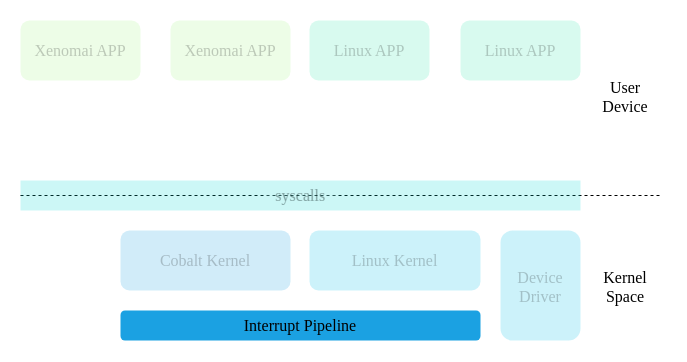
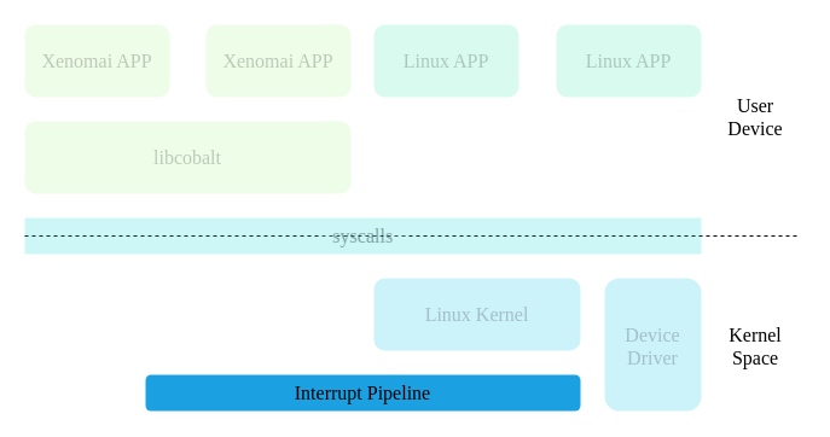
  <mxCell id="0" />
  <mxCell id="1" parent="0" />
  <mxCell id="2" value="" style="endArrow=none;dashed=1;html=1;fontFamily=Times New Roman;fontSize=16;fontStyle=0;fontColor=#000000;labelBackgroundColor=none;exitX=0;exitY=0.5;exitDx=0;exitDy=0;textOpacity=20;" parent="1" source="15" edge="1"><mxGeometry width="50" height="50" relative="1" as="geometry"><mxPoint x="-60" y="195" as="sourcePoint" /><mxPoint x="660.32" y="195" as="targetPoint" /></mxGeometry></mxCell>
  <mxCell id="3" value="&lt;font style=&quot;font-size: 16px;&quot;&gt;&lt;span style=&quot;font-size: 16px;&quot;&gt;syscalls&lt;/span&gt;&lt;/font&gt;" style="text;html=1;align=center;verticalAlign=middle;resizable=0;points=[];autosize=1;strokeColor=none;fillColor=#FFFFFF;fontFamily=Times New Roman;fontColor=#000000;fontStyle=0;fontSize=16;labelBackgroundColor=none;opacity=20;textOpacity=20;" parent="1" vertex="1"><mxGeometry x="265" y="180" width="70" height="30" as="geometry" /></mxCell>
  <mxCell id="4" value="Interrupt Pipeline" style="rounded=1;whiteSpace=wrap;html=1;fontFamily=Times New Roman;fontSize=16;fillColor=#1BA1E2;gradientColor=none;fontStyle=0;strokeColor=none;fontColor=#000000;labelBackgroundColor=none;" parent="1" vertex="1"><mxGeometry x="120" y="310" width="360" height="30" as="geometry" /></mxCell>
- <mxCell id="5" value="Cobalt Kernel" style="rounded=1;whiteSpace=wrap;html=1;fontFamily=Times New Roman;fontSize=16;fillColor=#1BA1E2;gradientColor=none;fontStyle=0;strokeColor=none;fontColor=#000000;labelBackgroundColor=none;opacity=20;textOpacity=20;" parent="1" vertex="1"><mxGeometry x="120" y="230" width="170" height="60" as="geometry" /></mxCell>
  <mxCell id="6" value="Linux Kernel" style="rounded=1;whiteSpace=wrap;html=1;fontFamily=Times New Roman;fontSize=16;fillColor=#00BCE6;fontStyle=0;fontColor=#000000;strokeColor=none;labelBackgroundColor=none;textOpacity=20;opacity=20;" parent="1" vertex="1"><mxGeometry x="309" y="230" width="171" height="60" as="geometry" /></mxCell>
  <mxCell id="7" value="Device&#10;Driver" style="text;strokeColor=none;fillColor=#00BCE6;align=center;verticalAlign=middle;spacingLeft=4;spacingRight=4;overflow=hidden;rotatable=0;points=[[0,0.5],[1,0.5]];portConstraint=eastwest;fontFamily=Times New Roman;fontSize=16;textDirection=ltr;fontStyle=0;rounded=1;fontColor=#000000;labelBackgroundColor=none;opacity=20;textOpacity=20;" parent="1" vertex="1"><mxGeometry x="500" y="230" width="80" height="110" as="geometry" /></mxCell>
+ <mxCell id="8" value="libcobalt" style="rounded=1;whiteSpace=wrap;html=1;fontFamily=Times New Roman;fontSize=16;fillColor=#A4F389;gradientColor=none;fontStyle=0;gradientDirection=radial;strokeColor=none;fontColor=#000000;labelBackgroundColor=none;opacity=20;textOpacity=20;" parent="1" vertex="1"><mxGeometry x="20" y="100" width="270" height="60" as="geometry" /></mxCell>
  <mxCell id="9" value="Linux APP" style="rounded=1;fontFamily=Times New Roman;fontSize=16;fillColor=#3EE6AF;fontStyle=0;textDirection=ltr;html=1;whiteSpace=wrap;fontColor=#000000;strokeColor=none;labelBackgroundColor=none;opacity=20;textOpacity=20;" parent="1" vertex="1"><mxGeometry x="460" y="20" width="120" height="60" as="geometry" /></mxCell>
  <mxCell id="10" value="Linux APP" style="rounded=1;whiteSpace=wrap;html=1;fontFamily=Times New Roman;fontSize=16;fontStyle=0;fillColor=#3EE6AF;fontColor=#000000;strokeColor=none;labelBackgroundColor=none;opacity=20;textOpacity=20;" parent="1" vertex="1"><mxGeometry x="309" y="20" width="120" height="60" as="geometry" /></mxCell>
  <mxCell id="11" value="Xenomai APP" style="rounded=1;whiteSpace=wrap;html=1;fontFamily=Times New Roman;fontSize=16;fillColor=#A4F389;gradientColor=none;fontStyle=0;fillStyle=auto;strokeColor=none;fontColor=#000000;labelBackgroundColor=none;opacity=20;textOpacity=20;" parent="1" vertex="1"><mxGeometry x="20" y="20" width="120" height="60" as="geometry" /></mxCell>
  <mxCell id="12" value="Xenomai APP" style="rounded=1;whiteSpace=wrap;html=1;fontFamily=Times New Roman;fontSize=16;fillColor=#A4F389;gradientColor=none;fontStyle=0;fillStyle=auto;strokeColor=none;fontColor=#000000;labelBackgroundColor=none;opacity=20;textOpacity=20;" parent="1" vertex="1"><mxGeometry x="170" y="20" width="120" height="60" as="geometry" /></mxCell>
  <mxCell id="13" value="User&#10;Device" style="text;strokeColor=none;fillColor=none;align=center;verticalAlign=middle;spacingLeft=4;spacingRight=4;overflow=hidden;rotatable=0;points=[[0,0.5],[1,0.5]];portConstraint=eastwest;fontFamily=Times New Roman;fontSize=16;textDirection=ltr;fontStyle=0;fontColor=#000000;labelBackgroundColor=none;" parent="1" vertex="1"><mxGeometry x="590" y="70" width="70" height="50" as="geometry" /></mxCell>
  <mxCell id="14" value="Kernel&#10;Space" style="text;strokeColor=none;fillColor=none;align=center;verticalAlign=middle;spacingLeft=4;spacingRight=4;overflow=hidden;rotatable=0;points=[[0,0.5],[1,0.5]];portConstraint=eastwest;fontFamily=Times New Roman;fontSize=16;textDirection=ltr;fontStyle=0;fontColor=#000000;labelBackgroundColor=none;" parent="1" vertex="1"><mxGeometry x="585" y="255" width="80" height="60" as="geometry" /></mxCell>
  <mxCell id="15" value="syscalls" style="rounded=0;whiteSpace=wrap;html=1;fontFamily=Times New Roman;fontSize=16;fillColor=#00D4D3;gradientColor=none;fontStyle=0;fontColor=#000000;labelBackgroundColor=none;strokeColor=none;opacity=20;textOpacity=20;" parent="1" vertex="1"><mxGeometry x="20" y="180" width="560" height="30" as="geometry" /></mxCell>
